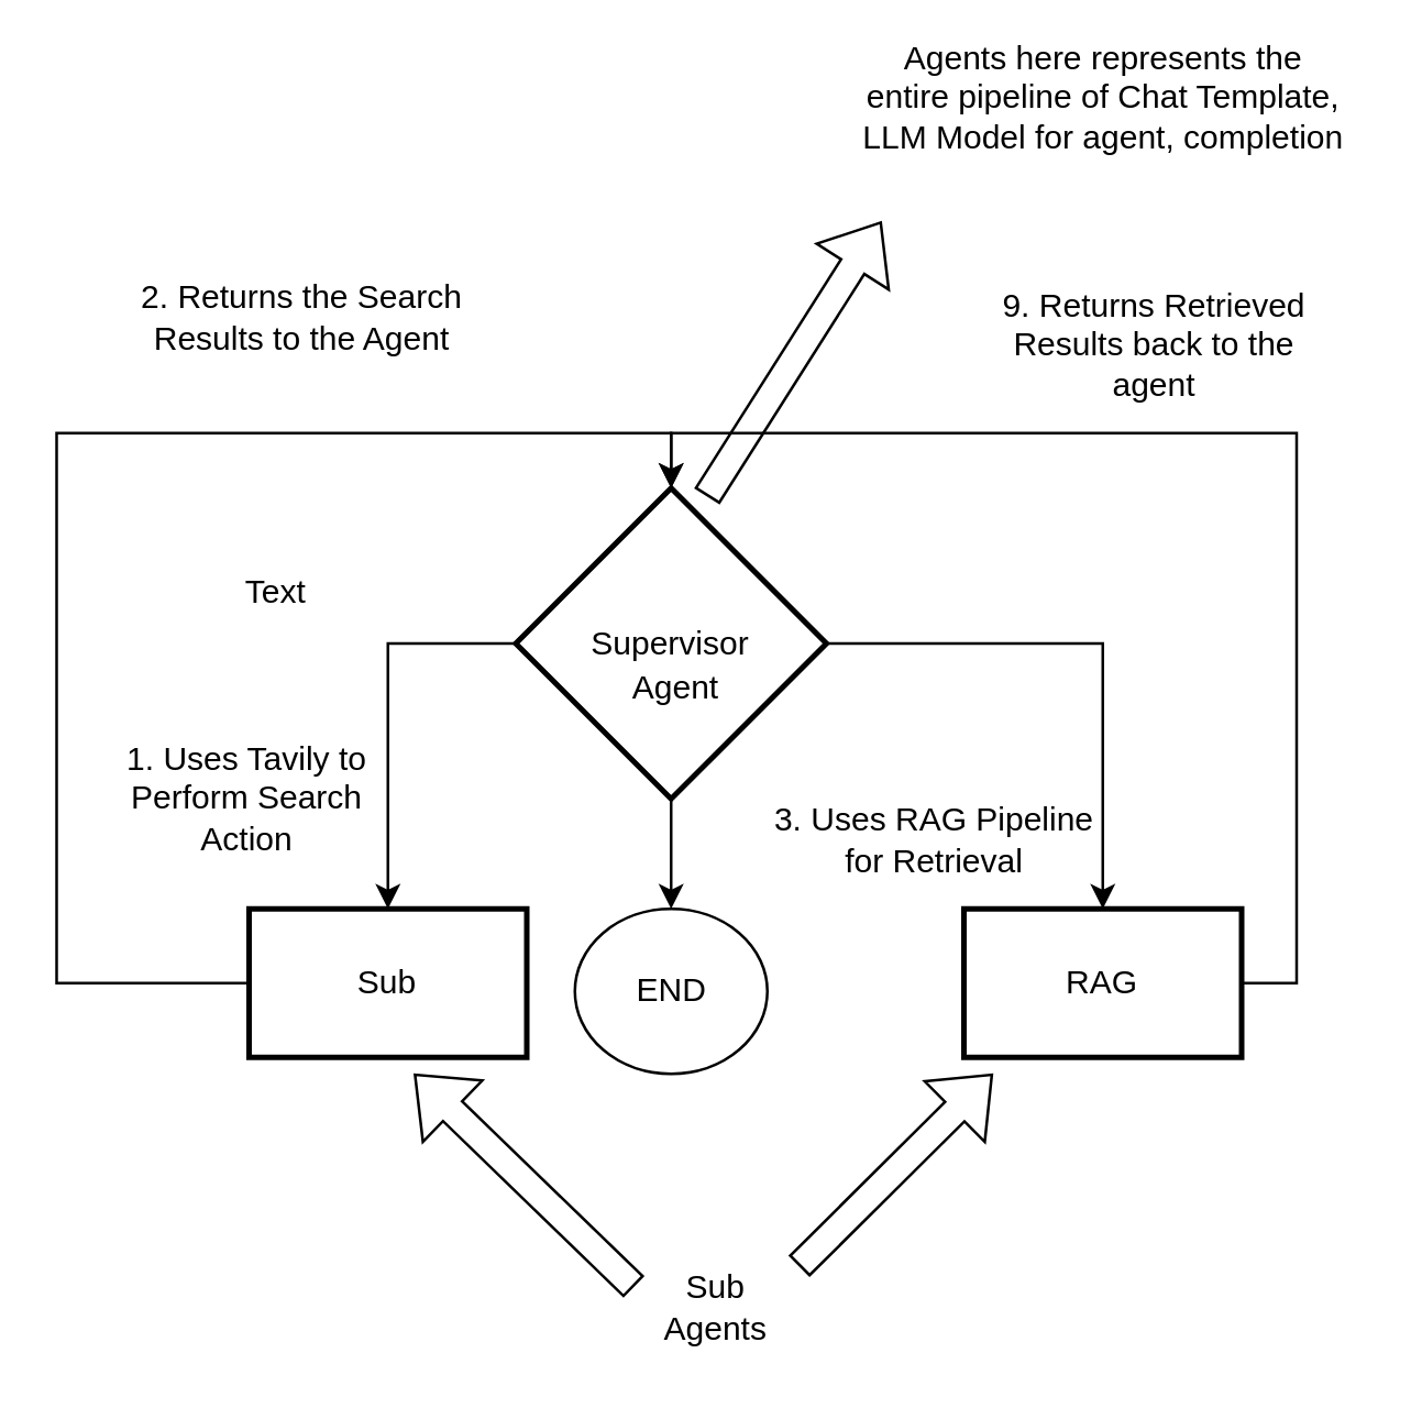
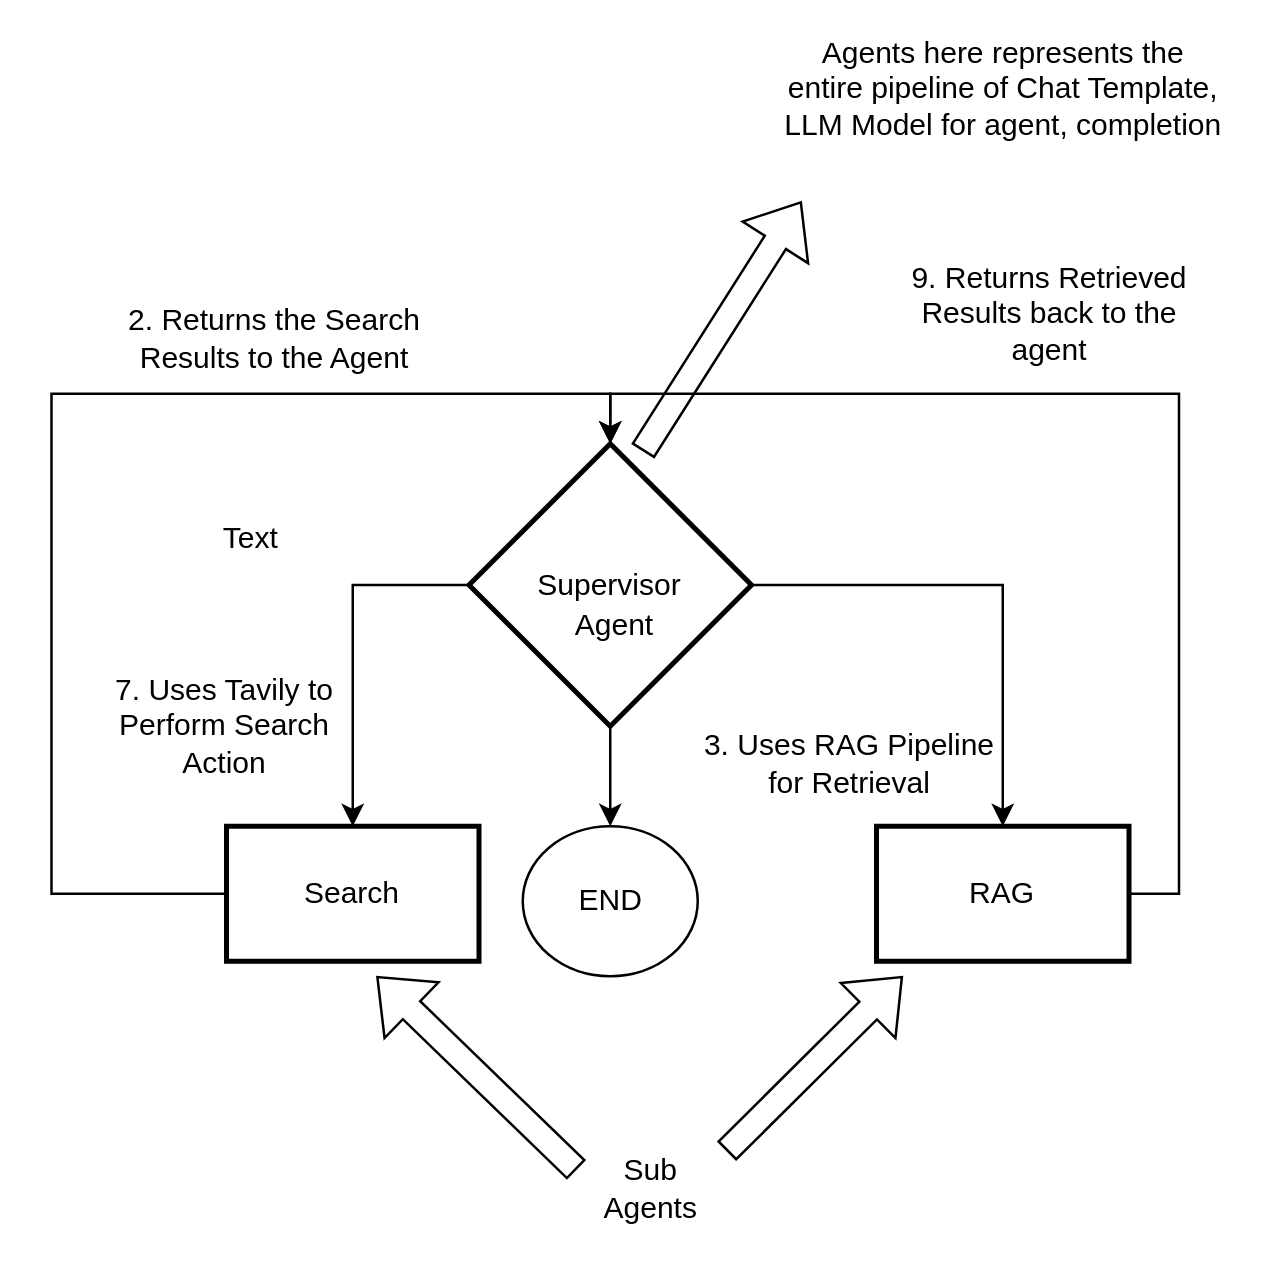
  <mxCell id="0" />
  <mxCell id="1" parent="0" />
  <mxCell id="2" style="edgeStyle=orthogonalEdgeStyle;rounded=0;orthogonalLoop=1;jettySize=auto;html=1;exitX=0;exitY=0.5;exitDx=0;exitDy=0;entryX=0.5;entryY=0;entryDx=0;entryDy=0;" edge="1" parent="1" source="5" target="7"><mxGeometry relative="1" as="geometry" /></mxCell>
  <mxCell id="3" style="edgeStyle=orthogonalEdgeStyle;rounded=0;orthogonalLoop=1;jettySize=auto;html=1;exitX=1;exitY=0.5;exitDx=0;exitDy=0;entryX=0.5;entryY=0;entryDx=0;entryDy=0;" edge="1" parent="1" source="5" target="9"><mxGeometry relative="1" as="geometry" /></mxCell>
  <mxCell id="4" style="edgeStyle=orthogonalEdgeStyle;rounded=0;orthogonalLoop=1;jettySize=auto;html=1;exitX=0.5;exitY=1;exitDx=0;exitDy=0;entryX=0.5;entryY=0;entryDx=0;entryDy=0;" edge="1" parent="1" source="5" target="18"><mxGeometry relative="1" as="geometry" /></mxCell>
  <mxCell id="5" value="Supervisor" style="rhombus;strokeWidth=2;whiteSpace=wrap;" vertex="1" parent="1"><mxGeometry x="187" y="177" width="113" height="113" as="geometry" /></mxCell>
  <mxCell id="6" style="edgeStyle=orthogonalEdgeStyle;rounded=0;orthogonalLoop=1;jettySize=auto;html=1;exitX=0;exitY=0.5;exitDx=0;exitDy=0;entryX=0.5;entryY=0;entryDx=0;entryDy=0;" edge="1" parent="1" source="7" target="5"><mxGeometry relative="1" as="geometry"><Array as="points"><mxPoint x="20" y="357" /><mxPoint x="20" y="157" /><mxPoint x="244" y="157" /></Array></mxGeometry></mxCell>
- <mxCell id="7" value="Sub" style="whiteSpace=wrap;strokeWidth=2;" vertex="1" parent="1"><mxGeometry x="90" y="330" width="101" height="54" as="geometry" /></mxCell>
+ <mxCell id="7" value="Search" style="whiteSpace=wrap;strokeWidth=2;" vertex="1" parent="1"><mxGeometry x="90" y="330" width="101" height="54" as="geometry" /></mxCell>
  <mxCell id="8" style="edgeStyle=orthogonalEdgeStyle;rounded=0;orthogonalLoop=1;jettySize=auto;html=1;exitX=1;exitY=0.5;exitDx=0;exitDy=0;entryX=0.5;entryY=0;entryDx=0;entryDy=0;" edge="1" parent="1" source="9" target="5"><mxGeometry relative="1" as="geometry" /></mxCell>
  <mxCell id="9" value="RAG" style="whiteSpace=wrap;strokeWidth=2;" vertex="1" parent="1"><mxGeometry x="350" y="330" width="101" height="54" as="geometry" /></mxCell>
- <mxCell id="10" value="1. Uses Tavily to Perform Search Action" style="text;html=1;align=center;verticalAlign=middle;whiteSpace=wrap;rounded=0;" vertex="1" parent="1"><mxGeometry x="30" y="275" width="119" height="30" as="geometry" /></mxCell>
+ <mxCell id="10" value="7. Uses Tavily to Perform Search Action" style="text;html=1;align=center;verticalAlign=middle;whiteSpace=wrap;rounded=0;" vertex="1" parent="1"><mxGeometry x="30" y="275" width="119" height="30" as="geometry" /></mxCell>
  <mxCell id="11" value="3. Uses RAG Pipeline for Retrieval" style="text;html=1;align=center;verticalAlign=middle;whiteSpace=wrap;rounded=0;" vertex="1" parent="1"><mxGeometry x="280" y="290" width="119" height="30" as="geometry" /></mxCell>
  <mxCell id="12" value="Agent" style="text;html=1;align=center;verticalAlign=middle;whiteSpace=wrap;rounded=0;" vertex="1" parent="1"><mxGeometry x="186" y="235" width="119" height="30" as="geometry" /></mxCell>
- <mxCell id="13" value="2. Returns the Search Results to the Agent" style="text;html=1;align=center;verticalAlign=middle;whiteSpace=wrap;rounded=0;" vertex="1" parent="1"><mxGeometry x="50" y="100" width="119" height="30" as="geometry" /></mxCell>
+ <mxCell id="13" value="2. Returns the Search Results to the Agent" style="text;html=1;align=center;verticalAlign=middle;whiteSpace=wrap;rounded=0;" vertex="1" parent="1"><mxGeometry x="50" y="120" width="119" height="30" as="geometry" /></mxCell>
  <mxCell id="14" value="9. Returns Retrieved Results back to the agent" style="text;html=1;align=center;verticalAlign=middle;whiteSpace=wrap;rounded=0;" vertex="1" parent="1"><mxGeometry x="360" y="110" width="119" height="30" as="geometry" /></mxCell>
  <mxCell id="15" value="" style="shape=flexArrow;endArrow=classic;html=1;rounded=0;" edge="1" parent="1"><mxGeometry width="50" height="50" relative="1" as="geometry"><mxPoint x="256.5" y="180" as="sourcePoint" /><mxPoint x="320" y="80" as="targetPoint" /></mxGeometry></mxCell>
  <mxCell id="16" value="Text" style="text;html=1;align=center;verticalAlign=middle;whiteSpace=wrap;rounded=0;" vertex="1" parent="1"><mxGeometry x="70" y="200" width="60" height="30" as="geometry" /></mxCell>
  <mxCell id="17" value="Agents here represents the entire pipeline of Chat Template, LLM Model for agent, completion" style="text;html=1;align=center;verticalAlign=middle;whiteSpace=wrap;rounded=0;" vertex="1" parent="1"><mxGeometry x="310.75" y="20" width="179.5" height="30" as="geometry" /></mxCell>
  <mxCell id="18" value="END" style="ellipse;whiteSpace=wrap;html=1;" vertex="1" parent="1"><mxGeometry x="208.5" y="330" width="70" height="60" as="geometry" /></mxCell>
  <mxCell id="19" value="Sub Agents" style="text;html=1;align=center;verticalAlign=middle;whiteSpace=wrap;rounded=0;" vertex="1" parent="1"><mxGeometry x="230" y="460" width="60" height="30" as="geometry" /></mxCell>
  <mxCell id="20" value="" style="shape=flexArrow;endArrow=classic;html=1;rounded=0;exitX=0;exitY=0.25;exitDx=0;exitDy=0;" edge="1" parent="1" source="19"><mxGeometry width="50" height="50" relative="1" as="geometry"><mxPoint x="170" y="490" as="sourcePoint" /><mxPoint x="150" y="390" as="targetPoint" /></mxGeometry></mxCell>
  <mxCell id="21" value="" style="shape=flexArrow;endArrow=classic;html=1;rounded=0;exitX=1;exitY=0;exitDx=0;exitDy=0;" edge="1" parent="1" source="19"><mxGeometry width="50" height="50" relative="1" as="geometry"><mxPoint x="440.5" y="468" as="sourcePoint" /><mxPoint x="360.5" y="390" as="targetPoint" /></mxGeometry></mxCell>
